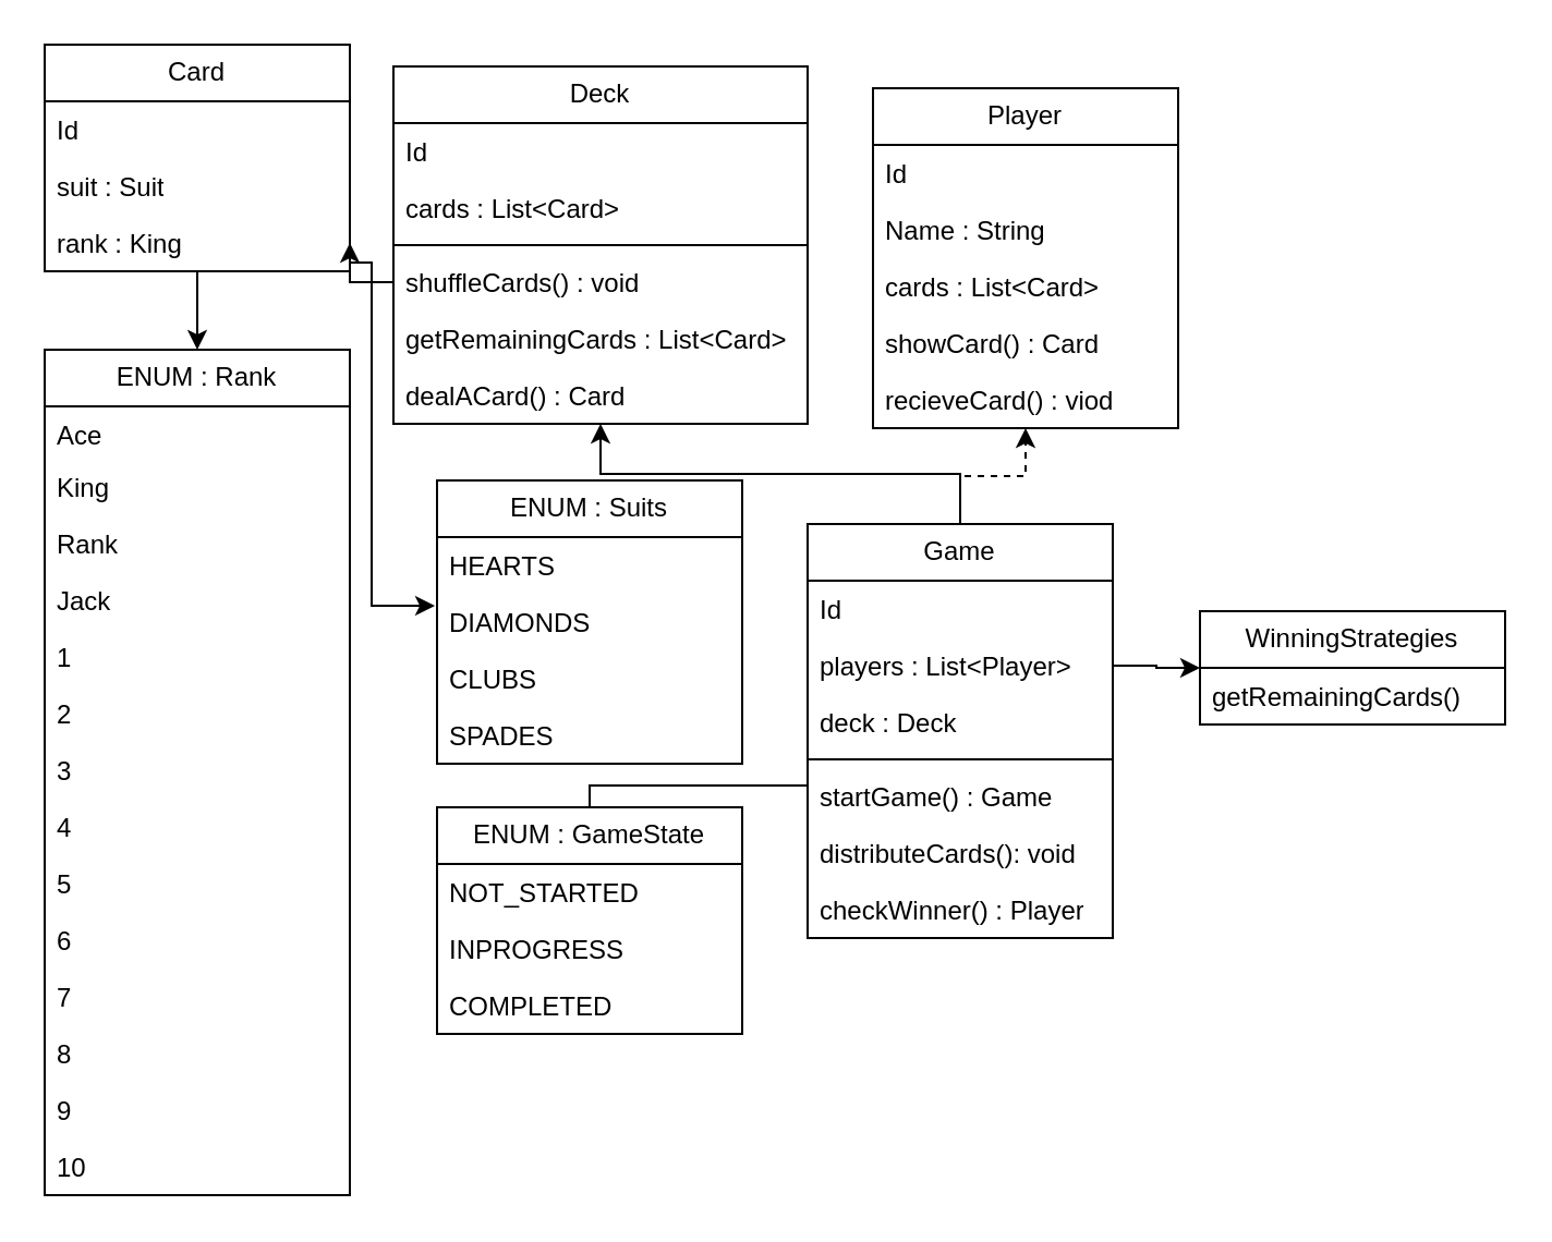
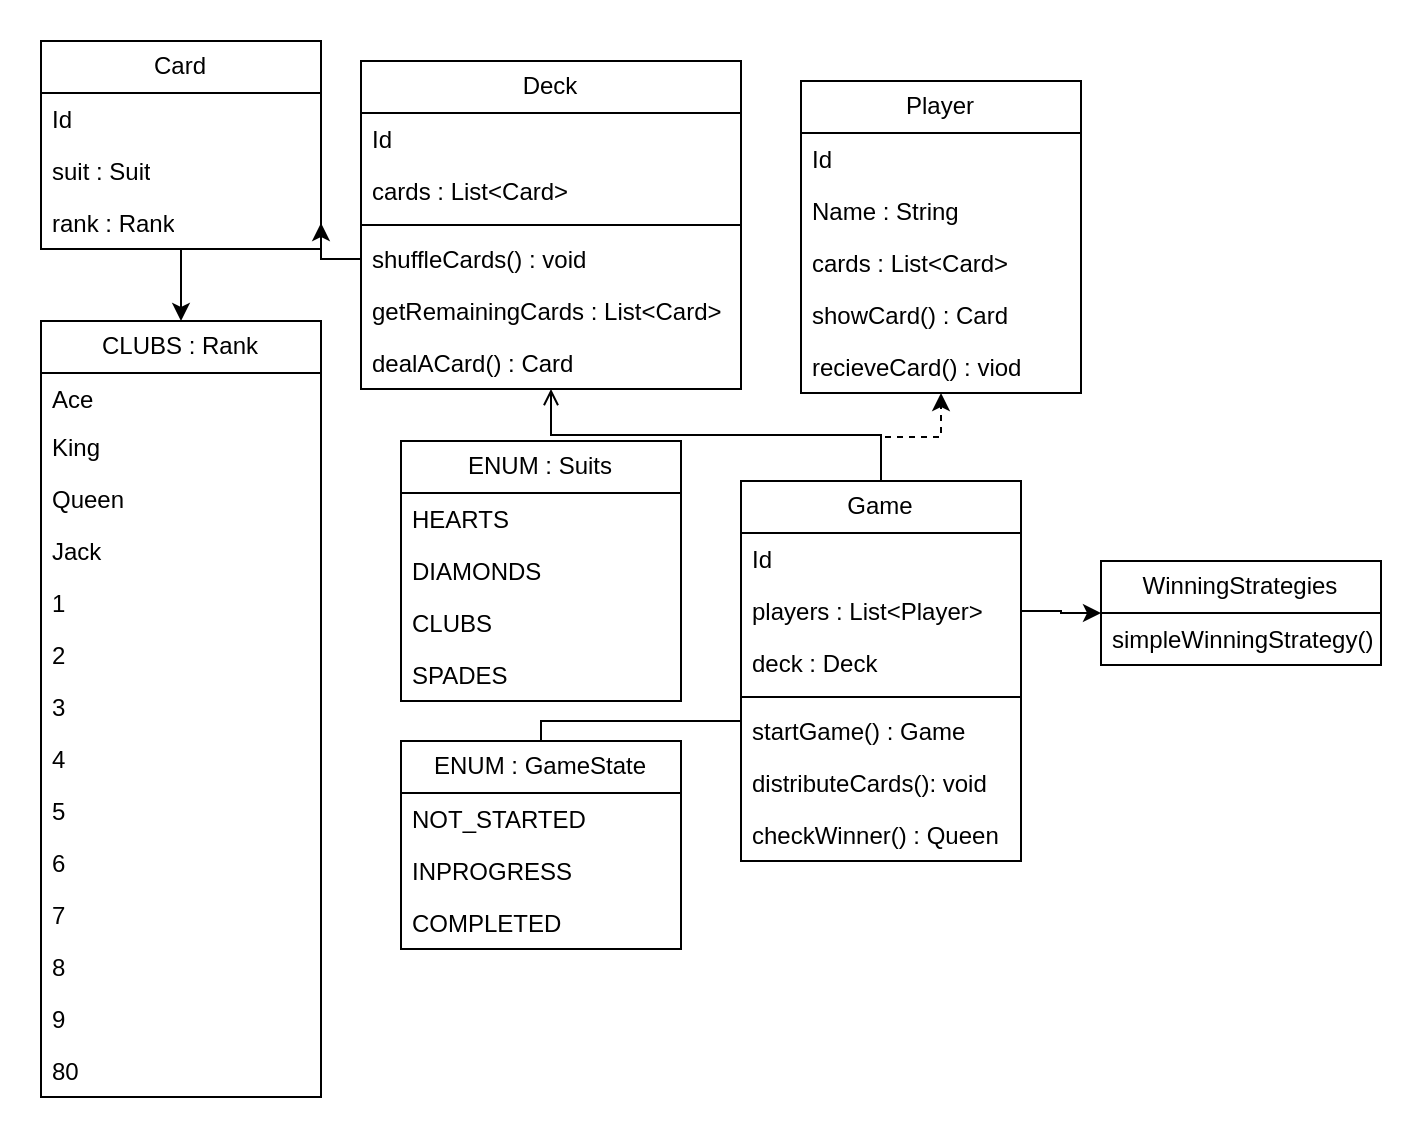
  <mxCell id="0" />
  <mxCell id="1" parent="0" />
  <mxCell id="2" style="edgeStyle=orthogonalEdgeStyle;rounded=0;orthogonalLoop=1;jettySize=auto;html=1;entryX=0.5;entryY=0;entryDx=0;entryDy=0;" edge="1" parent="1" source="3" target="35"><mxGeometry relative="1" as="geometry" /></mxCell>
  <mxCell id="3" value="Card" style="swimlane;fontStyle=0;childLayout=stackLayout;horizontal=1;startSize=26;fillColor=none;horizontalStack=0;resizeParent=1;resizeParentMax=0;resizeLast=0;collapsible=1;marginBottom=0;whiteSpace=wrap;html=1;" vertex="1" parent="1"><mxGeometry x="20" y="20" width="140" height="104" as="geometry" /></mxCell>
  <mxCell id="4" value="Id" style="text;strokeColor=none;fillColor=none;align=left;verticalAlign=top;spacingLeft=4;spacingRight=4;overflow=hidden;rotatable=0;points=[[0,0.5],[1,0.5]];portConstraint=eastwest;whiteSpace=wrap;html=1;" vertex="1" parent="3"><mxGeometry y="26" width="140" height="26" as="geometry" /></mxCell>
  <mxCell id="5" value="suit : Suit" style="text;strokeColor=none;fillColor=none;align=left;verticalAlign=top;spacingLeft=4;spacingRight=4;overflow=hidden;rotatable=0;points=[[0,0.5],[1,0.5]];portConstraint=eastwest;whiteSpace=wrap;html=1;" vertex="1" parent="3"><mxGeometry y="52" width="140" height="26" as="geometry" /></mxCell>
- <mxCell id="6" value="rank : King" style="text;strokeColor=none;fillColor=none;align=left;verticalAlign=top;spacingLeft=4;spacingRight=4;overflow=hidden;rotatable=0;points=[[0,0.5],[1,0.5]];portConstraint=eastwest;whiteSpace=wrap;html=1;" vertex="1" parent="3"><mxGeometry y="78" width="140" height="26" as="geometry" /></mxCell>
+ <mxCell id="6" value="rank : Rank" style="text;strokeColor=none;fillColor=none;align=left;verticalAlign=top;spacingLeft=4;spacingRight=4;overflow=hidden;rotatable=0;points=[[0,0.5],[1,0.5]];portConstraint=eastwest;whiteSpace=wrap;html=1;" vertex="1" parent="3"><mxGeometry y="78" width="140" height="26" as="geometry" /></mxCell>
  <mxCell id="7" value="Deck" style="swimlane;fontStyle=0;childLayout=stackLayout;horizontal=1;startSize=26;fillColor=none;horizontalStack=0;resizeParent=1;resizeParentMax=0;resizeLast=0;collapsible=1;marginBottom=0;whiteSpace=wrap;html=1;" vertex="1" parent="1"><mxGeometry x="180" y="30" width="190" height="164" as="geometry" /></mxCell>
  <mxCell id="8" value="Id" style="text;strokeColor=none;fillColor=none;align=left;verticalAlign=top;spacingLeft=4;spacingRight=4;overflow=hidden;rotatable=0;points=[[0,0.5],[1,0.5]];portConstraint=eastwest;whiteSpace=wrap;html=1;" vertex="1" parent="7"><mxGeometry y="26" width="190" height="26" as="geometry" /></mxCell>
  <mxCell id="9" value="cards : List&amp;lt;Card&amp;gt;" style="text;strokeColor=none;fillColor=none;align=left;verticalAlign=top;spacingLeft=4;spacingRight=4;overflow=hidden;rotatable=0;points=[[0,0.5],[1,0.5]];portConstraint=eastwest;whiteSpace=wrap;html=1;" vertex="1" parent="7"><mxGeometry y="52" width="190" height="26" as="geometry" /></mxCell>
  <mxCell id="10" value="" style="line;strokeWidth=1;fillColor=none;align=left;verticalAlign=middle;spacingTop=-1;spacingLeft=3;spacingRight=3;rotatable=0;labelPosition=right;points=[];portConstraint=eastwest;strokeColor=inherit;" vertex="1" parent="7"><mxGeometry y="78" width="190" height="8" as="geometry" /></mxCell>
  <mxCell id="11" value="shuffleCards() : void" style="text;strokeColor=none;fillColor=none;align=left;verticalAlign=top;spacingLeft=4;spacingRight=4;overflow=hidden;rotatable=0;points=[[0,0.5],[1,0.5]];portConstraint=eastwest;whiteSpace=wrap;html=1;" vertex="1" parent="7"><mxGeometry y="86" width="190" height="26" as="geometry" /></mxCell>
  <mxCell id="12" value="getRemainingCards : List&amp;lt;Card&amp;gt;" style="text;strokeColor=none;fillColor=none;align=left;verticalAlign=top;spacingLeft=4;spacingRight=4;overflow=hidden;rotatable=0;points=[[0,0.5],[1,0.5]];portConstraint=eastwest;whiteSpace=wrap;html=1;" vertex="1" parent="7"><mxGeometry y="112" width="190" height="26" as="geometry" /></mxCell>
  <mxCell id="13" value="dealACard() : Card" style="text;strokeColor=none;fillColor=none;align=left;verticalAlign=top;spacingLeft=4;spacingRight=4;overflow=hidden;rotatable=0;points=[[0,0.5],[1,0.5]];portConstraint=eastwest;whiteSpace=wrap;html=1;" vertex="1" parent="7"><mxGeometry y="138" width="190" height="26" as="geometry" /></mxCell>
  <mxCell id="14" value="Player" style="swimlane;fontStyle=0;childLayout=stackLayout;horizontal=1;startSize=26;fillColor=none;horizontalStack=0;resizeParent=1;resizeParentMax=0;resizeLast=0;collapsible=1;marginBottom=0;whiteSpace=wrap;html=1;" vertex="1" parent="1"><mxGeometry x="400" y="40" width="140" height="156" as="geometry" /></mxCell>
  <mxCell id="15" value="Id" style="text;strokeColor=none;fillColor=none;align=left;verticalAlign=top;spacingLeft=4;spacingRight=4;overflow=hidden;rotatable=0;points=[[0,0.5],[1,0.5]];portConstraint=eastwest;whiteSpace=wrap;html=1;" vertex="1" parent="14"><mxGeometry y="26" width="140" height="26" as="geometry" /></mxCell>
  <mxCell id="16" value="Name : String" style="text;strokeColor=none;fillColor=none;align=left;verticalAlign=top;spacingLeft=4;spacingRight=4;overflow=hidden;rotatable=0;points=[[0,0.5],[1,0.5]];portConstraint=eastwest;whiteSpace=wrap;html=1;" vertex="1" parent="14"><mxGeometry y="52" width="140" height="26" as="geometry" /></mxCell>
  <mxCell id="17" value="cards : List&amp;lt;Card&amp;gt;" style="text;strokeColor=none;fillColor=none;align=left;verticalAlign=top;spacingLeft=4;spacingRight=4;overflow=hidden;rotatable=0;points=[[0,0.5],[1,0.5]];portConstraint=eastwest;whiteSpace=wrap;html=1;" vertex="1" parent="14"><mxGeometry y="78" width="140" height="26" as="geometry" /></mxCell>
  <mxCell id="18" value="showCard() : Card" style="text;strokeColor=none;fillColor=none;align=left;verticalAlign=top;spacingLeft=4;spacingRight=4;overflow=hidden;rotatable=0;points=[[0,0.5],[1,0.5]];portConstraint=eastwest;whiteSpace=wrap;html=1;" vertex="1" parent="14"><mxGeometry y="104" width="140" height="26" as="geometry" /></mxCell>
  <mxCell id="19" value="recieveCard() : viod" style="text;strokeColor=none;fillColor=none;align=left;verticalAlign=top;spacingLeft=4;spacingRight=4;overflow=hidden;rotatable=0;points=[[0,0.5],[1,0.5]];portConstraint=eastwest;whiteSpace=wrap;html=1;" vertex="1" parent="14"><mxGeometry y="130" width="140" height="26" as="geometry" /></mxCell>
  <mxCell id="20" style="edgeStyle=orthogonalEdgeStyle;rounded=0;orthogonalLoop=1;jettySize=auto;html=1;dashed=1;" edge="1" parent="1" source="22" target="14"><mxGeometry relative="1" as="geometry" /></mxCell>
- <mxCell id="21" style="edgeStyle=orthogonalEdgeStyle;rounded=0;orthogonalLoop=1;jettySize=auto;html=1;" edge="1" parent="1" source="22" target="7"><mxGeometry relative="1" as="geometry" /></mxCell>
+ <mxCell id="21" style="edgeStyle=orthogonalEdgeStyle;rounded=0;orthogonalLoop=1;jettySize=auto;html=1;endArrow=open;" edge="1" parent="1" source="22" target="7"><mxGeometry relative="1" as="geometry" /></mxCell>
  <mxCell id="22" value="Game" style="swimlane;fontStyle=0;childLayout=stackLayout;horizontal=1;startSize=26;fillColor=none;horizontalStack=0;resizeParent=1;resizeParentMax=0;resizeLast=0;collapsible=1;marginBottom=0;whiteSpace=wrap;html=1;" vertex="1" parent="1"><mxGeometry x="370" y="240" width="140" height="190" as="geometry" /></mxCell>
  <mxCell id="23" value="Id" style="text;strokeColor=none;fillColor=none;align=left;verticalAlign=top;spacingLeft=4;spacingRight=4;overflow=hidden;rotatable=0;points=[[0,0.5],[1,0.5]];portConstraint=eastwest;whiteSpace=wrap;html=1;" vertex="1" parent="22"><mxGeometry y="26" width="140" height="26" as="geometry" /></mxCell>
  <mxCell id="24" value="players : List&amp;lt;Player&amp;gt;" style="text;strokeColor=none;fillColor=none;align=left;verticalAlign=top;spacingLeft=4;spacingRight=4;overflow=hidden;rotatable=0;points=[[0,0.5],[1,0.5]];portConstraint=eastwest;whiteSpace=wrap;html=1;" vertex="1" parent="22"><mxGeometry y="52" width="140" height="26" as="geometry" /></mxCell>
  <mxCell id="25" value="deck : Deck" style="text;strokeColor=none;fillColor=none;align=left;verticalAlign=top;spacingLeft=4;spacingRight=4;overflow=hidden;rotatable=0;points=[[0,0.5],[1,0.5]];portConstraint=eastwest;whiteSpace=wrap;html=1;" vertex="1" parent="22"><mxGeometry y="78" width="140" height="26" as="geometry" /></mxCell>
  <mxCell id="26" value="" style="line;strokeWidth=1;fillColor=none;align=left;verticalAlign=middle;spacingTop=-1;spacingLeft=3;spacingRight=3;rotatable=0;labelPosition=right;points=[];portConstraint=eastwest;strokeColor=inherit;" vertex="1" parent="22"><mxGeometry y="104" width="140" height="8" as="geometry" /></mxCell>
  <mxCell id="27" value="startGame() : Game" style="text;strokeColor=none;fillColor=none;align=left;verticalAlign=top;spacingLeft=4;spacingRight=4;overflow=hidden;rotatable=0;points=[[0,0.5],[1,0.5]];portConstraint=eastwest;whiteSpace=wrap;html=1;" vertex="1" parent="22"><mxGeometry y="112" width="140" height="26" as="geometry" /></mxCell>
  <mxCell id="28" value="distributeCards(): void" style="text;strokeColor=none;fillColor=none;align=left;verticalAlign=top;spacingLeft=4;spacingRight=4;overflow=hidden;rotatable=0;points=[[0,0.5],[1,0.5]];portConstraint=eastwest;whiteSpace=wrap;html=1;" vertex="1" parent="22"><mxGeometry y="138" width="140" height="26" as="geometry" /></mxCell>
- <mxCell id="29" value="checkWinner() : Player" style="text;strokeColor=none;fillColor=none;align=left;verticalAlign=top;spacingLeft=4;spacingRight=4;overflow=hidden;rotatable=0;points=[[0,0.5],[1,0.5]];portConstraint=eastwest;whiteSpace=wrap;html=1;" vertex="1" parent="22"><mxGeometry y="164" width="140" height="26" as="geometry" /></mxCell>
+ <mxCell id="29" value="checkWinner() : Queen" style="text;strokeColor=none;fillColor=none;align=left;verticalAlign=top;spacingLeft=4;spacingRight=4;overflow=hidden;rotatable=0;points=[[0,0.5],[1,0.5]];portConstraint=eastwest;whiteSpace=wrap;html=1;" vertex="1" parent="22"><mxGeometry y="164" width="140" height="26" as="geometry" /></mxCell>
  <mxCell id="30" value="ENUM : Suits" style="swimlane;fontStyle=0;childLayout=stackLayout;horizontal=1;startSize=26;fillColor=none;horizontalStack=0;resizeParent=1;resizeParentMax=0;resizeLast=0;collapsible=1;marginBottom=0;whiteSpace=wrap;html=1;" vertex="1" parent="1"><mxGeometry x="200" y="220" width="140" height="130" as="geometry" /></mxCell>
  <mxCell id="31" value="HEARTS" style="text;strokeColor=none;fillColor=none;align=left;verticalAlign=top;spacingLeft=4;spacingRight=4;overflow=hidden;rotatable=0;points=[[0,0.5],[1,0.5]];portConstraint=eastwest;whiteSpace=wrap;html=1;" vertex="1" parent="30"><mxGeometry y="26" width="140" height="26" as="geometry" /></mxCell>
  <mxCell id="32" value="DIAMONDS" style="text;strokeColor=none;fillColor=none;align=left;verticalAlign=top;spacingLeft=4;spacingRight=4;overflow=hidden;rotatable=0;points=[[0,0.5],[1,0.5]];portConstraint=eastwest;whiteSpace=wrap;html=1;" vertex="1" parent="30"><mxGeometry y="52" width="140" height="26" as="geometry" /></mxCell>
  <mxCell id="33" value="CLUBS" style="text;strokeColor=none;fillColor=none;align=left;verticalAlign=top;spacingLeft=4;spacingRight=4;overflow=hidden;rotatable=0;points=[[0,0.5],[1,0.5]];portConstraint=eastwest;whiteSpace=wrap;html=1;" vertex="1" parent="30"><mxGeometry y="78" width="140" height="26" as="geometry" /></mxCell>
  <mxCell id="34" value="SPADES" style="text;strokeColor=none;fillColor=none;align=left;verticalAlign=top;spacingLeft=4;spacingRight=4;overflow=hidden;rotatable=0;points=[[0,0.5],[1,0.5]];portConstraint=eastwest;whiteSpace=wrap;html=1;" vertex="1" parent="30"><mxGeometry y="104" width="140" height="26" as="geometry" /></mxCell>
- <mxCell id="35" value="ENUM : Rank" style="swimlane;fontStyle=0;childLayout=stackLayout;horizontal=1;startSize=26;fillColor=none;horizontalStack=0;resizeParent=1;resizeParentMax=0;resizeLast=0;collapsible=1;marginBottom=0;whiteSpace=wrap;html=1;" vertex="1" parent="1"><mxGeometry x="20" y="160" width="140" height="388" as="geometry" /></mxCell>
+ <mxCell id="35" value="CLUBS : Rank" style="swimlane;fontStyle=0;childLayout=stackLayout;horizontal=1;startSize=26;fillColor=none;horizontalStack=0;resizeParent=1;resizeParentMax=0;resizeLast=0;collapsible=1;marginBottom=0;whiteSpace=wrap;html=1;" vertex="1" parent="1"><mxGeometry x="20" y="160" width="140" height="388" as="geometry" /></mxCell>
  <mxCell id="36" value="Ace" style="text;strokeColor=none;fillColor=none;align=left;verticalAlign=top;spacingLeft=4;spacingRight=4;overflow=hidden;rotatable=0;points=[[0,0.5],[1,0.5]];portConstraint=eastwest;whiteSpace=wrap;html=1;" vertex="1" parent="35"><mxGeometry y="26" width="140" height="24" as="geometry" /></mxCell>
  <mxCell id="37" value="King" style="text;strokeColor=none;fillColor=none;align=left;verticalAlign=top;spacingLeft=4;spacingRight=4;overflow=hidden;rotatable=0;points=[[0,0.5],[1,0.5]];portConstraint=eastwest;whiteSpace=wrap;html=1;" vertex="1" parent="35"><mxGeometry y="50" width="140" height="26" as="geometry" /></mxCell>
- <mxCell id="38" value="Rank" style="text;strokeColor=none;fillColor=none;align=left;verticalAlign=top;spacingLeft=4;spacingRight=4;overflow=hidden;rotatable=0;points=[[0,0.5],[1,0.5]];portConstraint=eastwest;whiteSpace=wrap;html=1;" vertex="1" parent="35"><mxGeometry y="76" width="140" height="26" as="geometry" /></mxCell>
+ <mxCell id="38" value="Queen" style="text;strokeColor=none;fillColor=none;align=left;verticalAlign=top;spacingLeft=4;spacingRight=4;overflow=hidden;rotatable=0;points=[[0,0.5],[1,0.5]];portConstraint=eastwest;whiteSpace=wrap;html=1;" vertex="1" parent="35"><mxGeometry y="76" width="140" height="26" as="geometry" /></mxCell>
  <mxCell id="39" value="Jack" style="text;strokeColor=none;fillColor=none;align=left;verticalAlign=top;spacingLeft=4;spacingRight=4;overflow=hidden;rotatable=0;points=[[0,0.5],[1,0.5]];portConstraint=eastwest;whiteSpace=wrap;html=1;" vertex="1" parent="35"><mxGeometry y="102" width="140" height="26" as="geometry" /></mxCell>
  <mxCell id="40" value="1" style="text;strokeColor=none;fillColor=none;align=left;verticalAlign=top;spacingLeft=4;spacingRight=4;overflow=hidden;rotatable=0;points=[[0,0.5],[1,0.5]];portConstraint=eastwest;whiteSpace=wrap;html=1;" vertex="1" parent="35"><mxGeometry y="128" width="140" height="26" as="geometry" /></mxCell>
  <mxCell id="41" value="2" style="text;strokeColor=none;fillColor=none;align=left;verticalAlign=top;spacingLeft=4;spacingRight=4;overflow=hidden;rotatable=0;points=[[0,0.5],[1,0.5]];portConstraint=eastwest;whiteSpace=wrap;html=1;" vertex="1" parent="35"><mxGeometry y="154" width="140" height="26" as="geometry" /></mxCell>
  <mxCell id="42" value="3" style="text;strokeColor=none;fillColor=none;align=left;verticalAlign=top;spacingLeft=4;spacingRight=4;overflow=hidden;rotatable=0;points=[[0,0.5],[1,0.5]];portConstraint=eastwest;whiteSpace=wrap;html=1;" vertex="1" parent="35"><mxGeometry y="180" width="140" height="26" as="geometry" /></mxCell>
  <mxCell id="43" value="4" style="text;strokeColor=none;fillColor=none;align=left;verticalAlign=top;spacingLeft=4;spacingRight=4;overflow=hidden;rotatable=0;points=[[0,0.5],[1,0.5]];portConstraint=eastwest;whiteSpace=wrap;html=1;" vertex="1" parent="35"><mxGeometry y="206" width="140" height="26" as="geometry" /></mxCell>
  <mxCell id="44" value="5" style="text;strokeColor=none;fillColor=none;align=left;verticalAlign=top;spacingLeft=4;spacingRight=4;overflow=hidden;rotatable=0;points=[[0,0.5],[1,0.5]];portConstraint=eastwest;whiteSpace=wrap;html=1;" vertex="1" parent="35"><mxGeometry y="232" width="140" height="26" as="geometry" /></mxCell>
  <mxCell id="45" value="6" style="text;strokeColor=none;fillColor=none;align=left;verticalAlign=top;spacingLeft=4;spacingRight=4;overflow=hidden;rotatable=0;points=[[0,0.5],[1,0.5]];portConstraint=eastwest;whiteSpace=wrap;html=1;" vertex="1" parent="35"><mxGeometry y="258" width="140" height="26" as="geometry" /></mxCell>
  <mxCell id="46" value="7" style="text;strokeColor=none;fillColor=none;align=left;verticalAlign=top;spacingLeft=4;spacingRight=4;overflow=hidden;rotatable=0;points=[[0,0.5],[1,0.5]];portConstraint=eastwest;whiteSpace=wrap;html=1;" vertex="1" parent="35"><mxGeometry y="284" width="140" height="26" as="geometry" /></mxCell>
  <mxCell id="47" value="8" style="text;strokeColor=none;fillColor=none;align=left;verticalAlign=top;spacingLeft=4;spacingRight=4;overflow=hidden;rotatable=0;points=[[0,0.5],[1,0.5]];portConstraint=eastwest;whiteSpace=wrap;html=1;" vertex="1" parent="35"><mxGeometry y="310" width="140" height="26" as="geometry" /></mxCell>
  <mxCell id="48" value="9" style="text;strokeColor=none;fillColor=none;align=left;verticalAlign=top;spacingLeft=4;spacingRight=4;overflow=hidden;rotatable=0;points=[[0,0.5],[1,0.5]];portConstraint=eastwest;whiteSpace=wrap;html=1;" vertex="1" parent="35"><mxGeometry y="336" width="140" height="26" as="geometry" /></mxCell>
- <mxCell id="49" value="10" style="text;strokeColor=none;fillColor=none;align=left;verticalAlign=top;spacingLeft=4;spacingRight=4;overflow=hidden;rotatable=0;points=[[0,0.5],[1,0.5]];portConstraint=eastwest;whiteSpace=wrap;html=1;" vertex="1" parent="35"><mxGeometry y="362" width="140" height="26" as="geometry" /></mxCell>
+ <mxCell id="49" value="80" style="text;strokeColor=none;fillColor=none;align=left;verticalAlign=top;spacingLeft=4;spacingRight=4;overflow=hidden;rotatable=0;points=[[0,0.5],[1,0.5]];portConstraint=eastwest;whiteSpace=wrap;html=1;" vertex="1" parent="35"><mxGeometry y="362" width="140" height="26" as="geometry" /></mxCell>
  <mxCell id="50" value="ENUM : GameState" style="swimlane;fontStyle=0;childLayout=stackLayout;horizontal=1;startSize=26;fillColor=none;horizontalStack=0;resizeParent=1;resizeParentMax=0;resizeLast=0;collapsible=1;marginBottom=0;whiteSpace=wrap;html=1;" vertex="1" parent="1"><mxGeometry x="200" y="370" width="140" height="104" as="geometry" /></mxCell>
  <mxCell id="51" value="NOT_STARTED" style="text;strokeColor=none;fillColor=none;align=left;verticalAlign=top;spacingLeft=4;spacingRight=4;overflow=hidden;rotatable=0;points=[[0,0.5],[1,0.5]];portConstraint=eastwest;whiteSpace=wrap;html=1;" vertex="1" parent="50"><mxGeometry y="26" width="140" height="26" as="geometry" /></mxCell>
  <mxCell id="52" value="INPROGRESS" style="text;strokeColor=none;fillColor=none;align=left;verticalAlign=top;spacingLeft=4;spacingRight=4;overflow=hidden;rotatable=0;points=[[0,0.5],[1,0.5]];portConstraint=eastwest;whiteSpace=wrap;html=1;" vertex="1" parent="50"><mxGeometry y="52" width="140" height="26" as="geometry" /></mxCell>
  <mxCell id="53" value="COMPLETED" style="text;strokeColor=none;fillColor=none;align=left;verticalAlign=top;spacingLeft=4;spacingRight=4;overflow=hidden;rotatable=0;points=[[0,0.5],[1,0.5]];portConstraint=eastwest;whiteSpace=wrap;html=1;" vertex="1" parent="50"><mxGeometry y="78" width="140" height="26" as="geometry" /></mxCell>
  <mxCell id="54" value="WinningStrategies" style="swimlane;fontStyle=0;childLayout=stackLayout;horizontal=1;startSize=26;fillColor=none;horizontalStack=0;resizeParent=1;resizeParentMax=0;resizeLast=0;collapsible=1;marginBottom=0;whiteSpace=wrap;html=1;" vertex="1" parent="1"><mxGeometry x="550" y="280" width="140" height="52" as="geometry" /></mxCell>
- <mxCell id="55" value="getRemainingCards()" style="text;strokeColor=none;fillColor=none;align=left;verticalAlign=top;spacingLeft=4;spacingRight=4;overflow=hidden;rotatable=0;points=[[0,0.5],[1,0.5]];portConstraint=eastwest;whiteSpace=wrap;html=1;" vertex="1" parent="54"><mxGeometry y="26" width="140" height="26" as="geometry" /></mxCell>
+ <mxCell id="55" value="simpleWinningStrategy()" style="text;strokeColor=none;fillColor=none;align=left;verticalAlign=top;spacingLeft=4;spacingRight=4;overflow=hidden;rotatable=0;points=[[0,0.5],[1,0.5]];portConstraint=eastwest;whiteSpace=wrap;html=1;" vertex="1" parent="54"><mxGeometry y="26" width="140" height="26" as="geometry" /></mxCell>
  <mxCell id="56" style="edgeStyle=orthogonalEdgeStyle;rounded=0;orthogonalLoop=1;jettySize=auto;html=1;exitX=0;exitY=0.5;exitDx=0;exitDy=0;entryX=1;entryY=0.5;entryDx=0;entryDy=0;" edge="1" parent="1" source="11" target="6"><mxGeometry relative="1" as="geometry" /></mxCell>
- <mxCell id="57" style="edgeStyle=orthogonalEdgeStyle;rounded=0;orthogonalLoop=1;jettySize=auto;html=1;entryX=-0.007;entryY=0.212;entryDx=0;entryDy=0;entryPerimeter=0;" edge="1" parent="1" source="3" target="32"><mxGeometry relative="1" as="geometry"><Array as="points"><mxPoint x="170" y="120" /><mxPoint x="170" y="278" /></Array></mxGeometry></mxCell>
  <mxCell id="58" style="edgeStyle=orthogonalEdgeStyle;rounded=0;orthogonalLoop=1;jettySize=auto;html=1;exitX=1;exitY=0.5;exitDx=0;exitDy=0;" edge="1" parent="1" source="24" target="54"><mxGeometry relative="1" as="geometry" /></mxCell>
  <mxCell id="59" style="edgeStyle=orthogonalEdgeStyle;rounded=0;orthogonalLoop=1;jettySize=auto;html=1;endArrow=none;" edge="1" parent="1" source="25" target="50"><mxGeometry relative="1" as="geometry"><Array as="points"><mxPoint x="370" y="360" /><mxPoint x="270" y="360" /></Array></mxGeometry></mxCell>
